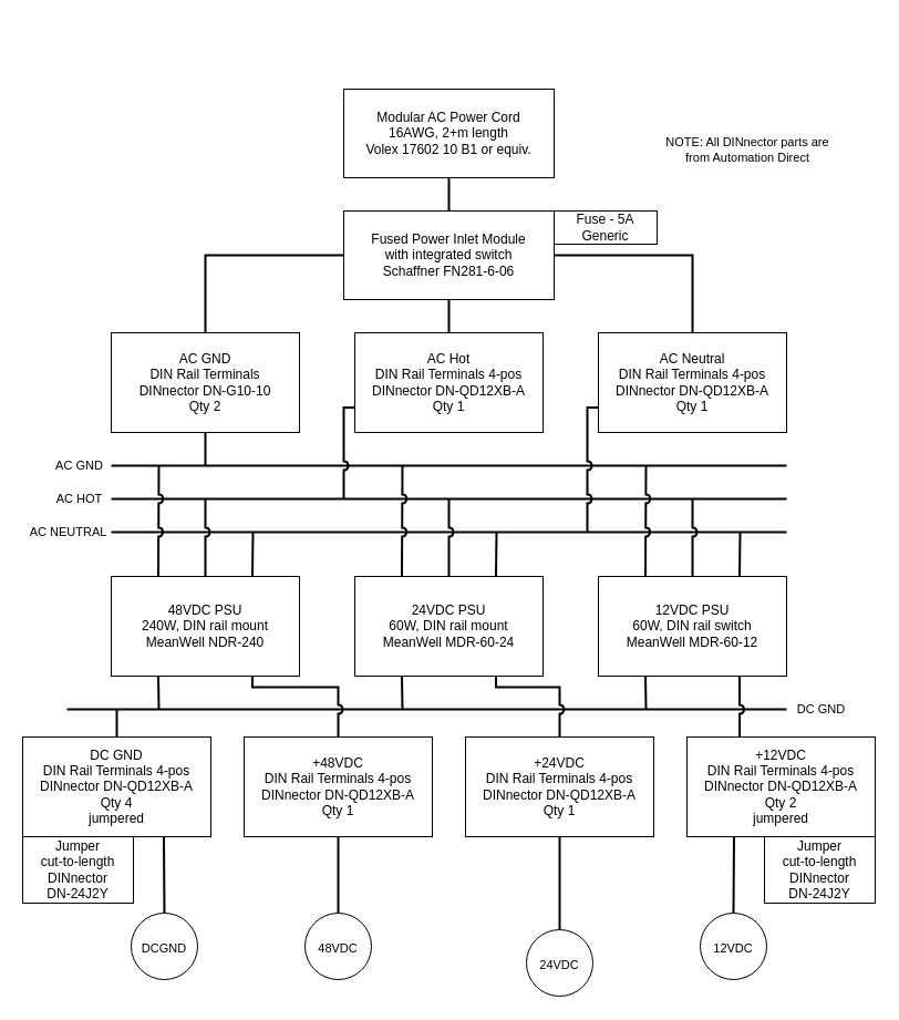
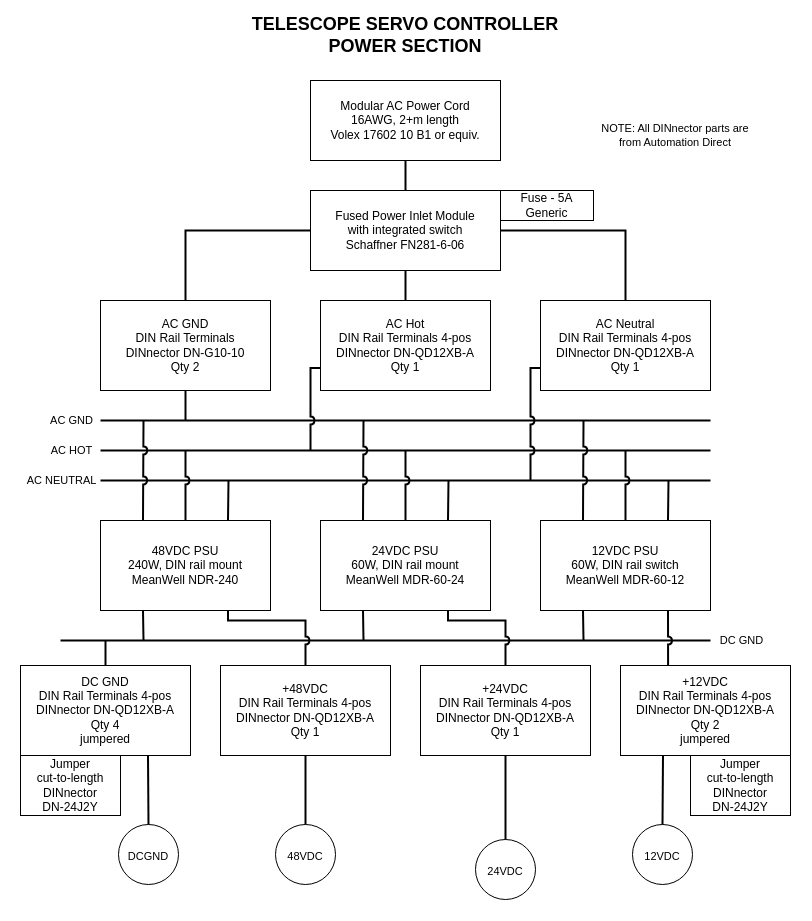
  <mxCell id="0" />
  <mxCell id="1" parent="0" />
  <mxCell id="2" value="Fused Power Inlet Module&lt;br&gt;with integrated switch&lt;br&gt;Schaffner FN281-6-06" style="rounded=0;whiteSpace=wrap;html=1;" parent="1" vertex="1"><mxGeometry x="310" y="190" width="190" height="80" as="geometry" /></mxCell>
  <mxCell id="3" value="48VDC PSU&lt;br&gt;240W, DIN rail mount&lt;br&gt;MeanWell NDR-240" style="rounded=0;whiteSpace=wrap;html=1;" parent="1" vertex="1"><mxGeometry x="100" y="520" width="170" height="90" as="geometry" /></mxCell>
  <mxCell id="4" value="Modular AC Power Cord&lt;br&gt;16AWG, 2+m length&lt;br&gt;Volex&amp;nbsp;17602 10 B1 or equiv." style="rounded=0;whiteSpace=wrap;html=1;" parent="1" vertex="1"><mxGeometry x="310" y="80" width="190" height="80" as="geometry" /></mxCell>
  <mxCell id="5" value="24VDC PSU&lt;br&gt;60W, DIN rail mount&lt;br&gt;MeanWell MDR-60-24" style="rounded=0;whiteSpace=wrap;html=1;" parent="1" vertex="1"><mxGeometry x="320" y="520" width="170" height="90" as="geometry" /></mxCell>
  <mxCell id="6" value="12VDC PSU&lt;br&gt;60W, DIN rail switch&lt;br&gt;MeanWell MDR-60-12" style="rounded=0;whiteSpace=wrap;html=1;" parent="1" vertex="1"><mxGeometry x="540" y="520" width="170" height="90" as="geometry" /></mxCell>
  <mxCell id="7" value="AC GND&lt;br&gt;DIN Rail Terminals&lt;br&gt;DINnector DN-G10-10&lt;br&gt;Qty 2" style="rounded=0;whiteSpace=wrap;html=1;" parent="1" vertex="1"><mxGeometry x="100" y="300" width="170" height="90" as="geometry" /></mxCell>
  <mxCell id="8" value="" style="endArrow=none;html=1;rounded=0;exitX=0;exitY=0.5;exitDx=0;exitDy=0;entryX=0.5;entryY=0;entryDx=0;entryDy=0;edgeStyle=orthogonalEdgeStyle;fontStyle=1;fontSize=13;endFill=0;strokeWidth=2;" parent="1" source="2" target="7" edge="1"><mxGeometry width="50" height="50" relative="1" as="geometry"><mxPoint x="380" y="390" as="sourcePoint" /><mxPoint x="430" y="340" as="targetPoint" /></mxGeometry></mxCell>
  <mxCell id="9" value="DC GND &lt;br&gt;DIN Rail Terminals 4-pos&lt;br&gt;DINnector&amp;nbsp;DN-QD12XB-A&lt;br&gt;Qty 4&lt;br&gt;jumpered" style="rounded=0;whiteSpace=wrap;html=1;" vertex="1" parent="1"><mxGeometry x="20" y="665" width="170" height="90" as="geometry" /></mxCell>
  <mxCell id="10" value="+48VDC&lt;br&gt;DIN Rail Terminals 4-pos&lt;br&gt;DINnector&amp;nbsp;DN-QD12XB-A&lt;br&gt;Qty 1" style="rounded=0;whiteSpace=wrap;html=1;" vertex="1" parent="1"><mxGeometry x="220" y="665" width="170" height="90" as="geometry" /></mxCell>
  <mxCell id="11" value="+12VDC&lt;br&gt;DIN Rail Terminals 4-pos&lt;br&gt;DINnector&amp;nbsp;DN-QD12XB-A&lt;br&gt;Qty 2&lt;br&gt;jumpered" style="rounded=0;whiteSpace=wrap;html=1;" vertex="1" parent="1"><mxGeometry x="620" y="665" width="170" height="90" as="geometry" /></mxCell>
  <mxCell id="12" value="+24VDC&lt;br&gt;DIN Rail Terminals 4-pos&lt;br&gt;DINnector&amp;nbsp;DN-QD12XB-A&lt;br&gt;Qty 1" style="rounded=0;whiteSpace=wrap;html=1;" vertex="1" parent="1"><mxGeometry x="420" y="665" width="170" height="90" as="geometry" /></mxCell>
  <mxCell id="13" value="AC Hot&lt;br&gt;DIN Rail Terminals 4-pos&lt;br&gt;DINnector&amp;nbsp;DN-QD12XB-A&lt;br&gt;Qty 1" style="rounded=0;whiteSpace=wrap;html=1;" vertex="1" parent="1"><mxGeometry x="320" y="300" width="170" height="90" as="geometry" /></mxCell>
  <mxCell id="14" value="AC Neutral&lt;br&gt;DIN Rail Terminals 4-pos&lt;br&gt;DINnector&amp;nbsp;DN-QD12XB-A&lt;br&gt;Qty 1" style="rounded=0;whiteSpace=wrap;html=1;" vertex="1" parent="1"><mxGeometry x="540" y="300" width="170" height="90" as="geometry" /></mxCell>
  <mxCell id="15" value="" style="endArrow=none;html=1;rounded=0;edgeStyle=orthogonalEdgeStyle;endFill=0;exitX=0.5;exitY=1;exitDx=0;exitDy=0;entryX=0.5;entryY=0;entryDx=0;entryDy=0;strokeWidth=2;" edge="1" parent="1" source="2" target="13"><mxGeometry width="50" height="50" relative="1" as="geometry"><mxPoint x="300" y="420" as="sourcePoint" /><mxPoint x="350" y="370" as="targetPoint" /></mxGeometry></mxCell>
  <mxCell id="16" value="" style="endArrow=none;html=1;rounded=0;edgeStyle=orthogonalEdgeStyle;endFill=0;exitX=1;exitY=0.5;exitDx=0;exitDy=0;entryX=0.5;entryY=0;entryDx=0;entryDy=0;strokeWidth=2;" edge="1" parent="1" source="2" target="14"><mxGeometry width="50" height="50" relative="1" as="geometry"><mxPoint x="415" y="280" as="sourcePoint" /><mxPoint x="415" y="310" as="targetPoint" /></mxGeometry></mxCell>
  <mxCell id="17" value="" style="endArrow=none;html=1;rounded=0;labelBackgroundColor=default;strokeColor=default;strokeWidth=2;fontFamily=Helvetica;fontSize=11;fontColor=default;shape=connector;" edge="1" parent="1"><mxGeometry width="50" height="50" relative="1" as="geometry"><mxPoint x="100" y="420" as="sourcePoint" /><mxPoint x="710" y="420" as="targetPoint" /></mxGeometry></mxCell>
  <mxCell id="18" value="AC GND" style="edgeLabel;html=1;align=center;verticalAlign=middle;resizable=0;points=[];fontSize=11;fontFamily=Helvetica;fontColor=default;" vertex="1" connectable="0" parent="17"><mxGeometry x="-0.016" y="1" relative="1" as="geometry"><mxPoint x="-330" as="offset" /></mxGeometry></mxCell>
  <mxCell id="19" value="" style="endArrow=none;html=1;rounded=0;labelBackgroundColor=default;strokeColor=default;strokeWidth=2;fontFamily=Helvetica;fontSize=11;fontColor=default;shape=connector;" edge="1" parent="1"><mxGeometry width="50" height="50" relative="1" as="geometry"><mxPoint x="100" y="450" as="sourcePoint" /><mxPoint x="710" y="450" as="targetPoint" /></mxGeometry></mxCell>
  <mxCell id="20" value="AC HOT" style="edgeLabel;html=1;align=center;verticalAlign=middle;resizable=0;points=[];fontSize=11;fontFamily=Helvetica;fontColor=default;" vertex="1" connectable="0" parent="19"><mxGeometry x="-0.016" y="1" relative="1" as="geometry"><mxPoint x="-330" as="offset" /></mxGeometry></mxCell>
  <mxCell id="21" value="" style="endArrow=none;html=1;rounded=0;labelBackgroundColor=default;strokeColor=default;strokeWidth=2;fontFamily=Helvetica;fontSize=11;fontColor=default;shape=connector;" edge="1" parent="1"><mxGeometry width="50" height="50" relative="1" as="geometry"><mxPoint x="100" y="480" as="sourcePoint" /><mxPoint x="710" y="480" as="targetPoint" /></mxGeometry></mxCell>
  <mxCell id="22" value="AC NEUTRAL" style="edgeLabel;html=1;align=center;verticalAlign=middle;resizable=0;points=[];fontSize=11;fontFamily=Helvetica;fontColor=default;" vertex="1" connectable="0" parent="21"><mxGeometry x="-0.016" y="1" relative="1" as="geometry"><mxPoint x="-340" as="offset" /></mxGeometry></mxCell>
  <mxCell id="23" value="" style="endArrow=none;html=1;rounded=0;labelBackgroundColor=default;strokeColor=default;strokeWidth=2;fontFamily=Helvetica;fontSize=11;fontColor=default;shape=connector;entryX=0.5;entryY=1;entryDx=0;entryDy=0;jumpStyle=arc;" edge="1" parent="1" target="7"><mxGeometry width="50" height="50" relative="1" as="geometry"><mxPoint x="185" y="420" as="sourcePoint" /><mxPoint x="350" y="470" as="targetPoint" /></mxGeometry></mxCell>
  <mxCell id="24" value="" style="endArrow=none;html=1;rounded=0;labelBackgroundColor=default;strokeColor=default;strokeWidth=2;fontFamily=Helvetica;fontSize=11;fontColor=default;shape=connector;edgeStyle=orthogonalEdgeStyle;entryX=0;entryY=0.75;entryDx=0;entryDy=0;jumpStyle=arc;" edge="1" parent="1" target="13"><mxGeometry width="50" height="50" relative="1" as="geometry"><mxPoint x="310" y="450" as="sourcePoint" /><mxPoint x="350" y="470" as="targetPoint" /><Array as="points"><mxPoint x="310" y="368" /></Array></mxGeometry></mxCell>
  <mxCell id="25" value="" style="endArrow=none;html=1;rounded=0;labelBackgroundColor=default;strokeColor=default;strokeWidth=2;fontFamily=Helvetica;fontSize=11;fontColor=default;shape=connector;edgeStyle=orthogonalEdgeStyle;entryX=0;entryY=0.75;entryDx=0;entryDy=0;jumpStyle=arc;" edge="1" parent="1" target="14"><mxGeometry width="50" height="50" relative="1" as="geometry"><mxPoint x="530" y="480" as="sourcePoint" /><mxPoint x="415" y="400" as="targetPoint" /><Array as="points"><mxPoint x="530" y="368" /></Array></mxGeometry></mxCell>
  <mxCell id="26" value="" style="endArrow=none;html=1;rounded=0;labelBackgroundColor=default;strokeColor=default;strokeWidth=2;fontFamily=Helvetica;fontSize=11;fontColor=default;shape=connector;jumpStyle=arc;exitX=0.25;exitY=0;exitDx=0;exitDy=0;edgeStyle=orthogonalEdgeStyle;" edge="1" parent="1" source="3"><mxGeometry width="50" height="50" relative="1" as="geometry"><mxPoint x="195" y="430" as="sourcePoint" /><mxPoint x="143" y="420" as="targetPoint" /></mxGeometry></mxCell>
  <mxCell id="27" value="" style="endArrow=none;html=1;rounded=0;labelBackgroundColor=default;strokeColor=default;strokeWidth=2;fontFamily=Helvetica;fontSize=11;fontColor=default;shape=connector;jumpStyle=arc;exitX=0.25;exitY=0;exitDx=0;exitDy=0;edgeStyle=orthogonalEdgeStyle;" edge="1" parent="1" source="5"><mxGeometry width="50" height="50" relative="1" as="geometry"><mxPoint x="153" y="530" as="sourcePoint" /><mxPoint x="363" y="420" as="targetPoint" /></mxGeometry></mxCell>
  <mxCell id="28" value="" style="endArrow=none;html=1;rounded=0;labelBackgroundColor=default;strokeColor=default;strokeWidth=2;fontFamily=Helvetica;fontSize=11;fontColor=default;shape=connector;jumpStyle=arc;exitX=0.25;exitY=0;exitDx=0;exitDy=0;edgeStyle=orthogonalEdgeStyle;" edge="1" parent="1" source="6"><mxGeometry width="50" height="50" relative="1" as="geometry"><mxPoint x="163" y="540" as="sourcePoint" /><mxPoint x="583" y="420" as="targetPoint" /></mxGeometry></mxCell>
  <mxCell id="29" value="" style="endArrow=none;html=1;rounded=0;labelBackgroundColor=default;strokeColor=default;strokeWidth=2;fontFamily=Helvetica;fontSize=11;fontColor=default;shape=connector;jumpStyle=arc;exitX=0.5;exitY=0;exitDx=0;exitDy=0;edgeStyle=orthogonalEdgeStyle;" edge="1" parent="1" source="3"><mxGeometry width="50" height="50" relative="1" as="geometry"><mxPoint x="173" y="550" as="sourcePoint" /><mxPoint x="185" y="450" as="targetPoint" /></mxGeometry></mxCell>
  <mxCell id="30" value="" style="endArrow=none;html=1;rounded=0;labelBackgroundColor=default;strokeColor=default;strokeWidth=2;fontFamily=Helvetica;fontSize=11;fontColor=default;shape=connector;jumpStyle=arc;exitX=0.5;exitY=0;exitDx=0;exitDy=0;edgeStyle=orthogonalEdgeStyle;" edge="1" parent="1" source="5"><mxGeometry width="50" height="50" relative="1" as="geometry"><mxPoint x="195" y="530" as="sourcePoint" /><mxPoint x="405" y="450" as="targetPoint" /></mxGeometry></mxCell>
  <mxCell id="31" value="" style="endArrow=none;html=1;rounded=0;labelBackgroundColor=default;strokeColor=default;strokeWidth=2;fontFamily=Helvetica;fontSize=11;fontColor=default;shape=connector;jumpStyle=arc;exitX=0.5;exitY=0;exitDx=0;exitDy=0;edgeStyle=orthogonalEdgeStyle;" edge="1" parent="1" source="6"><mxGeometry width="50" height="50" relative="1" as="geometry"><mxPoint x="205" y="540" as="sourcePoint" /><mxPoint x="625" y="450" as="targetPoint" /><Array as="points"><mxPoint x="625" y="470" /><mxPoint x="625" y="470" /></Array></mxGeometry></mxCell>
  <mxCell id="32" value="" style="endArrow=none;html=1;rounded=0;labelBackgroundColor=default;strokeColor=default;strokeWidth=2;fontFamily=Helvetica;fontSize=11;fontColor=default;shape=connector;jumpStyle=arc;exitX=0.75;exitY=0;exitDx=0;exitDy=0;edgeStyle=orthogonalEdgeStyle;" edge="1" parent="1" source="3"><mxGeometry width="50" height="50" relative="1" as="geometry"><mxPoint x="215" y="550" as="sourcePoint" /><mxPoint x="228" y="480" as="targetPoint" /></mxGeometry></mxCell>
  <mxCell id="33" value="" style="endArrow=none;html=1;rounded=0;labelBackgroundColor=default;strokeColor=default;strokeWidth=2;fontFamily=Helvetica;fontSize=11;fontColor=default;shape=connector;jumpStyle=arc;exitX=0.75;exitY=0;exitDx=0;exitDy=0;edgeStyle=orthogonalEdgeStyle;" edge="1" parent="1" source="5"><mxGeometry width="50" height="50" relative="1" as="geometry"><mxPoint x="238" y="530" as="sourcePoint" /><mxPoint x="448" y="480" as="targetPoint" /></mxGeometry></mxCell>
  <mxCell id="34" value="" style="endArrow=none;html=1;rounded=0;labelBackgroundColor=default;strokeColor=default;strokeWidth=2;fontFamily=Helvetica;fontSize=11;fontColor=default;shape=connector;jumpStyle=arc;exitX=0.75;exitY=0;exitDx=0;exitDy=0;edgeStyle=orthogonalEdgeStyle;" edge="1" parent="1" source="6"><mxGeometry width="50" height="50" relative="1" as="geometry"><mxPoint x="248" y="540" as="sourcePoint" /><mxPoint x="668" y="480" as="targetPoint" /></mxGeometry></mxCell>
  <mxCell id="35" value="" style="endArrow=none;html=1;rounded=0;edgeStyle=orthogonalEdgeStyle;endFill=0;exitX=0.5;exitY=1;exitDx=0;exitDy=0;entryX=0.5;entryY=0;entryDx=0;entryDy=0;strokeWidth=2;" edge="1" parent="1" source="4" target="2"><mxGeometry width="50" height="50" relative="1" as="geometry"><mxPoint x="415" y="280" as="sourcePoint" /><mxPoint x="415" y="310" as="targetPoint" /></mxGeometry></mxCell>
+ <mxCell id="36" value="&lt;font style=&quot;font-size: 18px;&quot;&gt;&lt;b&gt;TELESCOPE SERVO CONTROLLER&lt;br&gt;POWER SECTION&lt;/b&gt;&lt;/font&gt;" style="text;html=1;strokeColor=none;fillColor=none;align=center;verticalAlign=middle;whiteSpace=wrap;rounded=0;fontSize=11;fontFamily=Helvetica;fontColor=default;" vertex="1" parent="1"><mxGeometry x="240" y="20" width="330" height="30" as="geometry" /></mxCell>
  <mxCell id="37" value="" style="endArrow=none;html=1;rounded=0;labelBackgroundColor=default;strokeColor=default;strokeWidth=2;fontFamily=Helvetica;fontSize=11;fontColor=default;shape=connector;" edge="1" parent="1"><mxGeometry width="50" height="50" relative="1" as="geometry"><mxPoint x="60" y="640" as="sourcePoint" /><mxPoint x="710" y="640" as="targetPoint" /></mxGeometry></mxCell>
  <mxCell id="38" value="DC GND" style="edgeLabel;html=1;align=center;verticalAlign=middle;resizable=0;points=[];fontSize=11;fontFamily=Helvetica;fontColor=default;" vertex="1" connectable="0" parent="37"><mxGeometry x="-0.016" y="1" relative="1" as="geometry"><mxPoint x="360" as="offset" /></mxGeometry></mxCell>
  <mxCell id="39" value="" style="endArrow=none;html=1;rounded=0;labelBackgroundColor=default;strokeColor=default;strokeWidth=2;fontFamily=Helvetica;fontSize=11;fontColor=default;shape=connector;jumpStyle=arc;edgeStyle=orthogonalEdgeStyle;entryX=0.25;entryY=1;entryDx=0;entryDy=0;" edge="1" parent="1" target="3"><mxGeometry width="50" height="50" relative="1" as="geometry"><mxPoint x="143" y="640" as="sourcePoint" /><mxPoint x="143" y="610" as="targetPoint" /></mxGeometry></mxCell>
  <mxCell id="40" value="" style="endArrow=none;html=1;rounded=0;labelBackgroundColor=default;strokeColor=default;strokeWidth=2;fontFamily=Helvetica;fontSize=18;fontColor=default;shape=connector;jumpStyle=arc;edgeStyle=orthogonalEdgeStyle;entryX=0.25;entryY=1;entryDx=0;entryDy=0;" edge="1" parent="1" target="5"><mxGeometry width="50" height="50" relative="1" as="geometry"><mxPoint x="363" y="640" as="sourcePoint" /><mxPoint x="230" y="550" as="targetPoint" /></mxGeometry></mxCell>
  <mxCell id="41" value="" style="endArrow=none;html=1;rounded=0;labelBackgroundColor=default;strokeColor=default;strokeWidth=2;fontFamily=Helvetica;fontSize=18;fontColor=default;shape=connector;jumpStyle=arc;edgeStyle=orthogonalEdgeStyle;entryX=0.25;entryY=1;entryDx=0;entryDy=0;" edge="1" parent="1" target="6"><mxGeometry width="50" height="50" relative="1" as="geometry"><mxPoint x="583" y="640" as="sourcePoint" /><mxPoint x="373" y="620" as="targetPoint" /></mxGeometry></mxCell>
  <mxCell id="42" value="" style="endArrow=none;html=1;rounded=0;labelBackgroundColor=default;strokeColor=default;strokeWidth=2;fontFamily=Helvetica;fontSize=11;fontColor=default;shape=connector;jumpStyle=arc;edgeStyle=orthogonalEdgeStyle;exitX=0.5;exitY=0;exitDx=0;exitDy=0;" edge="1" parent="1" source="9"><mxGeometry width="50" height="50" relative="1" as="geometry"><mxPoint x="153" y="650" as="sourcePoint" /><mxPoint x="105" y="640" as="targetPoint" /></mxGeometry></mxCell>
  <mxCell id="43" value="" style="endArrow=none;html=1;rounded=0;labelBackgroundColor=default;strokeColor=default;strokeWidth=2;fontFamily=Helvetica;fontSize=11;fontColor=default;shape=connector;jumpStyle=arc;edgeStyle=orthogonalEdgeStyle;entryX=0.75;entryY=1;entryDx=0;entryDy=0;exitX=0.28;exitY=-0.003;exitDx=0;exitDy=0;exitPerimeter=0;" edge="1" parent="1" source="11" target="6"><mxGeometry width="50" height="50" relative="1" as="geometry"><mxPoint x="668" y="660" as="sourcePoint" /><mxPoint x="163" y="630" as="targetPoint" /></mxGeometry></mxCell>
  <mxCell id="44" value="" style="endArrow=none;html=1;rounded=0;labelBackgroundColor=default;strokeColor=default;strokeWidth=2;fontFamily=Helvetica;fontSize=11;fontColor=default;shape=connector;jumpStyle=arc;edgeStyle=orthogonalEdgeStyle;entryX=0.75;entryY=1;entryDx=0;entryDy=0;exitX=0.5;exitY=0;exitDx=0;exitDy=0;" edge="1" parent="1" source="12" target="5"><mxGeometry width="50" height="50" relative="1" as="geometry"><mxPoint x="173" y="670" as="sourcePoint" /><mxPoint x="173" y="640" as="targetPoint" /><Array as="points"><mxPoint x="505" y="620" /><mxPoint x="448" y="620" /></Array></mxGeometry></mxCell>
  <mxCell id="45" value="" style="endArrow=none;html=1;rounded=0;labelBackgroundColor=default;strokeColor=default;strokeWidth=2;fontFamily=Helvetica;fontSize=11;fontColor=default;shape=connector;jumpStyle=arc;edgeStyle=orthogonalEdgeStyle;entryX=0.75;entryY=1;entryDx=0;entryDy=0;exitX=0.5;exitY=0;exitDx=0;exitDy=0;" edge="1" parent="1" source="10" target="3"><mxGeometry width="50" height="50" relative="1" as="geometry"><mxPoint x="183" y="680" as="sourcePoint" /><mxPoint x="183" y="650" as="targetPoint" /><Array as="points"><mxPoint x="305" y="620" /><mxPoint x="228" y="620" /></Array></mxGeometry></mxCell>
  <mxCell id="46" value="Jumper&lt;br&gt;cut-to-length&lt;br&gt;DINnector&lt;br&gt;DN-24J2Y" style="rounded=0;whiteSpace=wrap;html=1;" vertex="1" parent="1"><mxGeometry x="20" y="755" width="100" height="60" as="geometry" /></mxCell>
  <mxCell id="47" value="Jumper&lt;br&gt;cut-to-length&lt;br&gt;DINnector&lt;br&gt;DN-24J2Y" style="rounded=0;whiteSpace=wrap;html=1;" vertex="1" parent="1"><mxGeometry x="690" y="755" width="100" height="60" as="geometry" /></mxCell>
  <mxCell id="48" value="&lt;font style=&quot;font-size: 11px;&quot;&gt;DCGND&lt;/font&gt;" style="ellipse;whiteSpace=wrap;html=1;aspect=fixed;fontFamily=Helvetica;fontSize=18;fontColor=default;" vertex="1" parent="1"><mxGeometry x="118" y="824" width="60" height="60" as="geometry" /></mxCell>
  <mxCell id="49" value="&lt;font style=&quot;font-size: 11px;&quot;&gt;48VDC&lt;/font&gt;" style="ellipse;whiteSpace=wrap;html=1;aspect=fixed;fontFamily=Helvetica;fontSize=18;fontColor=default;" vertex="1" parent="1"><mxGeometry x="275" y="824" width="60" height="60" as="geometry" /></mxCell>
  <mxCell id="50" value="&lt;font style=&quot;font-size: 11px;&quot;&gt;24VDC&lt;/font&gt;" style="ellipse;whiteSpace=wrap;html=1;aspect=fixed;fontFamily=Helvetica;fontSize=18;fontColor=default;" vertex="1" parent="1"><mxGeometry x="475" y="839" width="60" height="60" as="geometry" /></mxCell>
  <mxCell id="51" value="&lt;font style=&quot;font-size: 11px;&quot;&gt;12VDC&lt;/font&gt;" style="ellipse;whiteSpace=wrap;html=1;aspect=fixed;fontFamily=Helvetica;fontSize=18;fontColor=default;" vertex="1" parent="1"><mxGeometry x="632" y="824" width="60" height="60" as="geometry" /></mxCell>
  <mxCell id="52" value="" style="endArrow=none;html=1;rounded=0;labelBackgroundColor=default;strokeColor=default;strokeWidth=2;fontFamily=Helvetica;fontSize=11;fontColor=default;shape=connector;jumpStyle=arc;edgeStyle=orthogonalEdgeStyle;exitX=0.5;exitY=0;exitDx=0;exitDy=0;entryX=0.75;entryY=1;entryDx=0;entryDy=0;" edge="1" parent="1" source="48" target="9"><mxGeometry width="50" height="50" relative="1" as="geometry"><mxPoint x="115" y="675" as="sourcePoint" /><mxPoint x="115" y="605" as="targetPoint" /></mxGeometry></mxCell>
  <mxCell id="53" value="" style="endArrow=none;html=1;rounded=0;labelBackgroundColor=default;strokeColor=default;strokeWidth=2;fontFamily=Helvetica;fontSize=11;fontColor=default;shape=connector;jumpStyle=arc;edgeStyle=orthogonalEdgeStyle;exitX=0.5;exitY=0;exitDx=0;exitDy=0;entryX=0.5;entryY=1;entryDx=0;entryDy=0;" edge="1" parent="1" source="49" target="10"><mxGeometry width="50" height="50" relative="1" as="geometry"><mxPoint x="125" y="685" as="sourcePoint" /><mxPoint x="125" y="615" as="targetPoint" /></mxGeometry></mxCell>
  <mxCell id="54" value="" style="endArrow=none;html=1;rounded=0;labelBackgroundColor=default;strokeColor=default;strokeWidth=2;fontFamily=Helvetica;fontSize=11;fontColor=default;shape=connector;jumpStyle=arc;edgeStyle=orthogonalEdgeStyle;exitX=0.5;exitY=0;exitDx=0;exitDy=0;entryX=0.5;entryY=1;entryDx=0;entryDy=0;" edge="1" parent="1" source="50" target="12"><mxGeometry width="50" height="50" relative="1" as="geometry"><mxPoint x="135" y="695" as="sourcePoint" /><mxPoint x="135" y="625" as="targetPoint" /></mxGeometry></mxCell>
  <mxCell id="55" value="" style="endArrow=none;html=1;rounded=0;labelBackgroundColor=default;strokeColor=default;strokeWidth=2;fontFamily=Helvetica;fontSize=11;fontColor=default;shape=connector;jumpStyle=arc;edgeStyle=orthogonalEdgeStyle;exitX=0.5;exitY=0;exitDx=0;exitDy=0;entryX=0.25;entryY=1;entryDx=0;entryDy=0;" edge="1" parent="1" source="51" target="11"><mxGeometry width="50" height="50" relative="1" as="geometry"><mxPoint x="145" y="705" as="sourcePoint" /><mxPoint x="145" y="635" as="targetPoint" /></mxGeometry></mxCell>
  <mxCell id="56" value="NOTE: All DINnector parts are from Automation Direct" style="text;html=1;strokeColor=none;fillColor=none;align=center;verticalAlign=middle;whiteSpace=wrap;rounded=0;fontSize=11;fontFamily=Helvetica;fontColor=default;" vertex="1" parent="1"><mxGeometry x="590" y="120" width="170" height="30" as="geometry" /></mxCell>
  <mxCell id="57" value="Fuse - 5A&lt;br&gt;Generic" style="rounded=0;whiteSpace=wrap;html=1;" vertex="1" parent="1"><mxGeometry x="500" y="190" width="93" height="30" as="geometry" /></mxCell>
